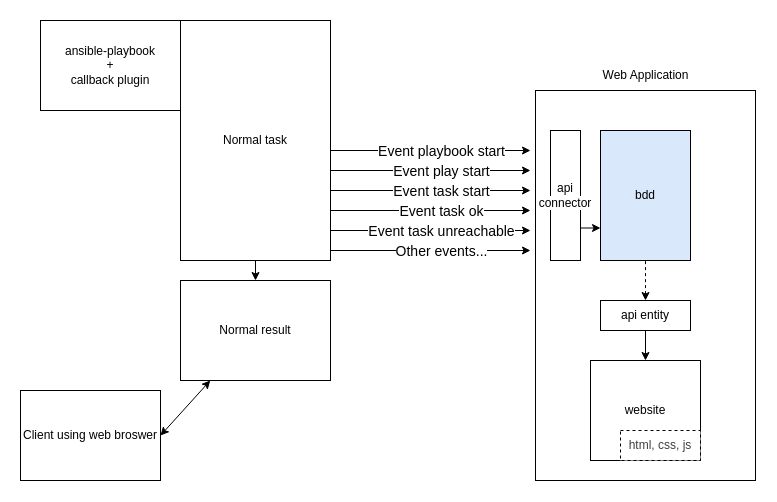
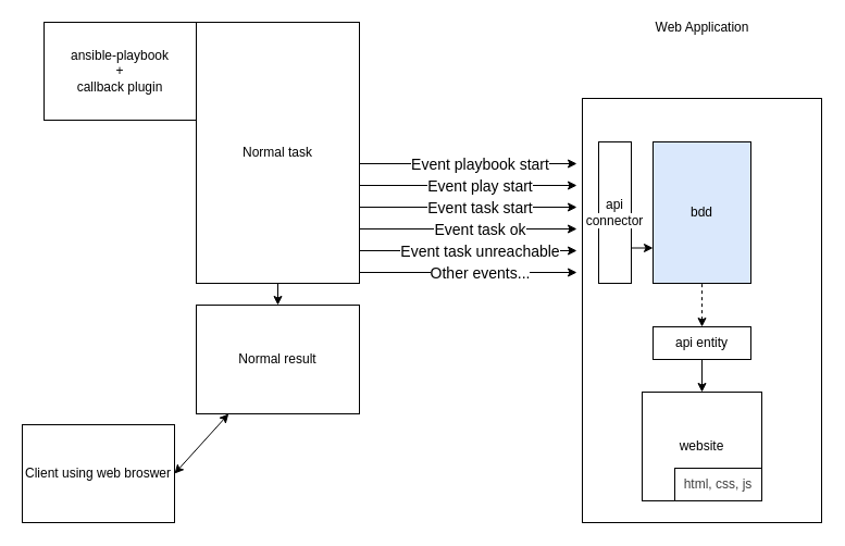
  <mxCell id="0" />
  <mxCell id="1" parent="0" />
  <mxCell id="2" value="" style="rounded=0;whiteSpace=wrap;html=1;fillColor=none;" vertex="1" parent="1"><mxGeometry x="535" y="90" width="220" height="390" as="geometry" /></mxCell>
  <mxCell id="3" value="ansible-playbook&lt;br&gt;+&lt;br&gt;callback plugin" style="rounded=0;whiteSpace=wrap;html=1;" vertex="1" parent="1"><mxGeometry x="40" y="20" width="140" height="90" as="geometry" /></mxCell>
  <mxCell id="4" style="edgeStyle=none;html=1;exitX=1;exitY=0;exitDx=0;exitDy=0;" edge="1" parent="1"><mxGeometry relative="1" as="geometry"><mxPoint x="530" y="190" as="targetPoint" /><mxPoint x="330" y="190" as="sourcePoint" /></mxGeometry></mxCell>
  <mxCell id="5" value="Event task start" style="edgeLabel;html=1;align=center;verticalAlign=middle;resizable=0;points=[];fontSize=14;" vertex="1" connectable="0" parent="4"><mxGeometry x="0.433" y="2" relative="1" as="geometry"><mxPoint x="-33" y="2" as="offset" /></mxGeometry></mxCell>
  <mxCell id="6" style="edgeStyle=none;html=1;exitX=0.5;exitY=1;exitDx=0;exitDy=0;entryX=0.5;entryY=0;entryDx=0;entryDy=0;" edge="1" parent="1" source="7" target="16"><mxGeometry relative="1" as="geometry" /></mxCell>
  <mxCell id="7" value="Normal task" style="rounded=0;whiteSpace=wrap;html=1;" vertex="1" parent="1"><mxGeometry x="180" y="20" width="150" height="240" as="geometry" /></mxCell>
  <mxCell id="8" style="edgeStyle=none;html=1;exitX=1;exitY=0;exitDx=0;exitDy=0;" edge="1" parent="1"><mxGeometry relative="1" as="geometry"><mxPoint x="530" y="150" as="targetPoint" /><mxPoint x="330" y="150" as="sourcePoint" /></mxGeometry></mxCell>
  <mxCell id="9" value="Event playbook start" style="edgeLabel;html=1;align=center;verticalAlign=middle;resizable=0;points=[];fontSize=14;" vertex="1" connectable="0" parent="8"><mxGeometry x="0.433" y="2" relative="1" as="geometry"><mxPoint x="-33" y="2" as="offset" /></mxGeometry></mxCell>
  <mxCell id="10" style="edgeStyle=none;html=1;exitX=1;exitY=0;exitDx=0;exitDy=0;" edge="1" parent="1"><mxGeometry relative="1" as="geometry"><mxPoint x="530" y="170" as="targetPoint" /><mxPoint x="330" y="170" as="sourcePoint" /></mxGeometry></mxCell>
  <mxCell id="11" value="Event play start" style="edgeLabel;html=1;align=center;verticalAlign=middle;resizable=0;points=[];fontSize=14;" vertex="1" connectable="0" parent="10"><mxGeometry x="0.433" y="2" relative="1" as="geometry"><mxPoint x="-33" y="2" as="offset" /></mxGeometry></mxCell>
  <mxCell id="12" style="edgeStyle=none;html=1;exitX=1;exitY=0;exitDx=0;exitDy=0;" edge="1" parent="1"><mxGeometry relative="1" as="geometry"><mxPoint x="530" y="210" as="targetPoint" /><mxPoint x="330" y="210" as="sourcePoint" /></mxGeometry></mxCell>
  <mxCell id="13" value="Event task ok" style="edgeLabel;html=1;align=center;verticalAlign=middle;resizable=0;points=[];fontSize=14;" vertex="1" connectable="0" parent="12"><mxGeometry x="0.433" y="2" relative="1" as="geometry"><mxPoint x="-33" y="2" as="offset" /></mxGeometry></mxCell>
  <mxCell id="14" style="edgeStyle=none;html=1;" edge="1" parent="1"><mxGeometry relative="1" as="geometry"><mxPoint x="530" y="230" as="targetPoint" /><mxPoint x="330" y="230" as="sourcePoint" /></mxGeometry></mxCell>
  <mxCell id="15" value="Event task unreachable" style="edgeLabel;html=1;align=center;verticalAlign=middle;resizable=0;points=[];fontSize=14;" vertex="1" connectable="0" parent="14"><mxGeometry x="0.433" y="2" relative="1" as="geometry"><mxPoint x="-33" y="2" as="offset" /></mxGeometry></mxCell>
  <mxCell id="16" value="Normal result" style="rounded=0;whiteSpace=wrap;html=1;" vertex="1" parent="1"><mxGeometry x="180" y="280" width="150" height="100" as="geometry" /></mxCell>
  <mxCell id="17" style="edgeStyle=none;html=1;" edge="1" parent="1"><mxGeometry relative="1" as="geometry"><mxPoint x="530" y="250" as="targetPoint" /><mxPoint x="330" y="250" as="sourcePoint" /></mxGeometry></mxCell>
  <mxCell id="18" value="Other events..." style="edgeLabel;html=1;align=center;verticalAlign=middle;resizable=0;points=[];fontSize=14;" vertex="1" connectable="0" parent="17"><mxGeometry x="0.433" y="2" relative="1" as="geometry"><mxPoint x="-33" y="2" as="offset" /></mxGeometry></mxCell>
  <mxCell id="19" style="edgeStyle=none;html=1;exitX=0;exitY=0.5;exitDx=0;exitDy=0;entryX=0.5;entryY=1;entryDx=0;entryDy=0;startArrow=classic;startFill=1;endArrow=none;endFill=0;dashed=1;" edge="1" parent="1" source="20" target="21"><mxGeometry relative="1" as="geometry" /></mxCell>
  <mxCell id="20" value="api entity" style="rounded=0;whiteSpace=wrap;html=1;direction=south;" vertex="1" parent="1"><mxGeometry x="600" y="300" width="90" height="30" as="geometry" /></mxCell>
  <mxCell id="21" value="bdd" style="rounded=0;whiteSpace=wrap;html=1;fillColor=#dae8fc;" vertex="1" parent="1"><mxGeometry x="600" y="130" width="90" height="130" as="geometry" /></mxCell>
  <mxCell id="22" style="edgeStyle=orthogonalEdgeStyle;html=1;exitX=1;exitY=0.75;exitDx=0;exitDy=0;" edge="1" parent="1" source="23" target="21"><mxGeometry relative="1" as="geometry"><Array as="points"><mxPoint x="610" y="228" /></Array></mxGeometry></mxCell>
  <mxCell id="23" value="&lt;span style=&quot;background-color: light-dark(#ffffff, var(--ge-dark-color, #121212));&quot;&gt;api connector&lt;/span&gt;" style="rounded=0;whiteSpace=wrap;html=1;direction=east;" vertex="1" parent="1"><mxGeometry x="550" y="130" width="30" height="130" as="geometry" /></mxCell>
  <mxCell id="24" value="" style="group" vertex="1" connectable="0" parent="1"><mxGeometry x="590" y="360" width="110" height="100" as="geometry" /></mxCell>
  <mxCell id="25" value="website" style="rounded=0;whiteSpace=wrap;html=1;" vertex="1" parent="24"><mxGeometry width="110" height="100" as="geometry" /></mxCell>
- <mxCell id="26" value="&lt;span style=&quot;color: rgb(63, 63, 63);&quot;&gt;html,&amp;nbsp;&lt;/span&gt;&lt;span style=&quot;color: rgb(63, 63, 63);&quot;&gt;css,&amp;nbsp;&lt;/span&gt;&lt;span style=&quot;color: rgb(63, 63, 63);&quot;&gt;js&lt;/span&gt;" style="rounded=0;whiteSpace=wrap;html=1;dashed=1;" vertex="1" parent="24"><mxGeometry x="30" y="70" width="80" height="30" as="geometry" /></mxCell>
+ <mxCell id="26" value="&lt;span style=&quot;color: rgb(63, 63, 63);&quot;&gt;html,&amp;nbsp;&lt;/span&gt;&lt;span style=&quot;color: rgb(63, 63, 63);&quot;&gt;css,&amp;nbsp;&lt;/span&gt;&lt;span style=&quot;color: rgb(63, 63, 63);&quot;&gt;js&lt;/span&gt;" style="rounded=0;whiteSpace=wrap;html=1;" vertex="1" parent="24"><mxGeometry x="30" y="70" width="80" height="30" as="geometry" /></mxCell>
  <mxCell id="27" style="edgeStyle=none;html=1;exitX=0.5;exitY=0;exitDx=0;exitDy=0;entryX=1;entryY=0.5;entryDx=0;entryDy=0;startArrow=classic;startFill=1;endArrow=none;endFill=0;" edge="1" parent="1" source="25" target="20"><mxGeometry relative="1" as="geometry" /></mxCell>
  <mxCell id="28" style="edgeStyle=none;html=1;exitX=1;exitY=0.5;exitDx=0;exitDy=0;startArrow=classic;startFill=1;" edge="1" parent="1" source="29" target="16"><mxGeometry relative="1" as="geometry" /></mxCell>
  <mxCell id="29" value="Client using web broswer" style="rounded=0;whiteSpace=wrap;html=1;" vertex="1" parent="1"><mxGeometry x="20" y="390" width="140" height="90" as="geometry" /></mxCell>
- <mxCell id="30" value="Web Application" style="text;html=1;align=center;verticalAlign=middle;resizable=0;points=[];autosize=1;strokeColor=none;fillColor=none;" vertex="1" parent="1"><mxGeometry x="590" y="60" width="110" height="30" as="geometry" /></mxCell>
+ <mxCell id="30" value="Web Application" style="text;html=1;align=center;verticalAlign=middle;resizable=0;points=[];autosize=1;strokeColor=none;fillColor=none;" vertex="1" parent="1"><mxGeometry x="590" y="10" width="110" height="30" as="geometry" /></mxCell>
